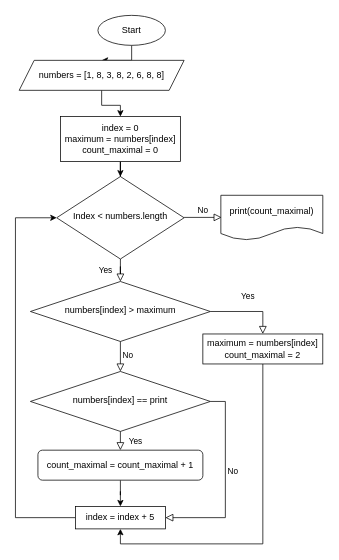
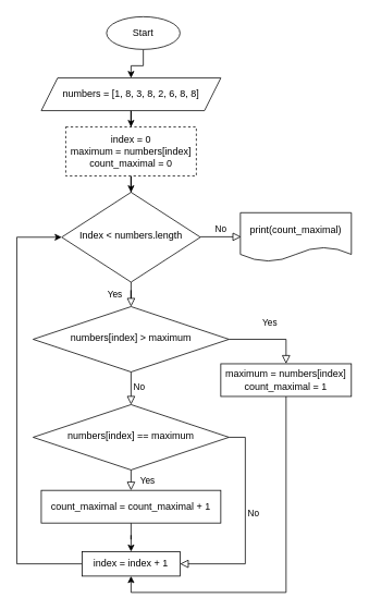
  <mxCell id="0" />
  <mxCell id="1" parent="0" />
  <mxCell id="2" value="Yes" style="rounded=0;html=1;jettySize=auto;orthogonalLoop=1;fontSize=11;endArrow=block;endFill=0;endSize=8;strokeWidth=1;shadow=0;labelBackgroundColor=none;edgeStyle=orthogonalEdgeStyle;exitX=0.5;exitY=1;exitDx=0;exitDy=0;" parent="1" source="4" target="5" edge="1"><mxGeometry y="20" relative="1" as="geometry"><mxPoint as="offset" /><mxPoint x="160" y="365" as="sourcePoint" /></mxGeometry></mxCell>
  <mxCell id="3" value="No" style="edgeStyle=orthogonalEdgeStyle;rounded=0;html=1;jettySize=auto;orthogonalLoop=1;fontSize=11;endArrow=block;endFill=0;endSize=8;strokeWidth=1;shadow=0;labelBackgroundColor=none;" parent="1" edge="1"><mxGeometry y="10" relative="1" as="geometry"><mxPoint as="offset" /><mxPoint x="245" y="289.5" as="sourcePoint" /><mxPoint x="295" y="289.5" as="targetPoint" /></mxGeometry></mxCell>
  <mxCell id="4" value="Index &amp;lt; numbers.length" style="rhombus;whiteSpace=wrap;html=1;shadow=0;fontFamily=Helvetica;fontSize=12;align=center;strokeWidth=1;spacing=6;spacingTop=-4;" parent="1" vertex="1"><mxGeometry x="75" y="235" width="170" height="110" as="geometry" /></mxCell>
  <mxCell id="5" value="numbers[index] &amp;gt; maximum" style="rhombus;whiteSpace=wrap;html=1;shadow=0;fontFamily=Helvetica;fontSize=12;align=center;strokeWidth=1;spacing=6;spacingTop=-4;" parent="1" vertex="1"><mxGeometry x="40" y="375" width="240" height="80" as="geometry" /></mxCell>
  <mxCell id="6" style="edgeStyle=orthogonalEdgeStyle;rounded=0;orthogonalLoop=1;jettySize=auto;html=1;entryX=0.5;entryY=0;entryDx=0;entryDy=0;" edge="1" parent="1" source="7" target="9"><mxGeometry relative="1" as="geometry" /></mxCell>
  <mxCell id="7" value="Start" style="ellipse;whiteSpace=wrap;html=1;" vertex="1" parent="1"><mxGeometry x="130" y="20" width="90" height="40" as="geometry" /></mxCell>
  <mxCell id="8" value="" style="edgeStyle=orthogonalEdgeStyle;rounded=0;orthogonalLoop=1;jettySize=auto;html=1;" edge="1" parent="1" source="9" target="11"><mxGeometry relative="1" as="geometry" /></mxCell>
- <mxCell id="9" value="numbers = [1, 8, 3, 8, 2, 6, 8, 8]&lt;br&gt;" style="shape=parallelogram;perimeter=parallelogramPerimeter;whiteSpace=wrap;html=1;fixedSize=1;" vertex="1" parent="1"><mxGeometry x="25" y="80" width="220" height="40" as="geometry" /></mxCell>
+ <mxCell id="9" value="numbers = [1, 8, 3, 8, 2, 6, 8, 8]&lt;br&gt;" style="shape=parallelogram;perimeter=parallelogramPerimeter;whiteSpace=wrap;html=1;fixedSize=1;" vertex="1" parent="1"><mxGeometry x="50" y="95" width="220" height="40" as="geometry" /></mxCell>
  <mxCell id="10" value="" style="edgeStyle=orthogonalEdgeStyle;rounded=0;orthogonalLoop=1;jettySize=auto;html=1;" edge="1" parent="1" source="11" target="4"><mxGeometry relative="1" as="geometry" /></mxCell>
- <mxCell id="11" value="index = 0&lt;br style=&quot;border-color: var(--border-color);&quot;&gt;maximum = numbers[index]&lt;br style=&quot;border-color: var(--border-color);&quot;&gt;count_maximal = 0" style="rounded=0;whiteSpace=wrap;html=1;" vertex="1" parent="1"><mxGeometry x="80" y="155" width="160" height="60" as="geometry" /></mxCell>
+ <mxCell id="11" value="index = 0&lt;br style=&quot;border-color: var(--border-color);&quot;&gt;maximum = numbers[index]&lt;br style=&quot;border-color: var(--border-color);&quot;&gt;count_maximal = 0" style="rounded=0;whiteSpace=wrap;html=1;dashed=1;" vertex="1" parent="1"><mxGeometry x="80" y="155" width="160" height="60" as="geometry" /></mxCell>
  <mxCell id="12" style="edgeStyle=orthogonalEdgeStyle;rounded=0;orthogonalLoop=1;jettySize=auto;html=1;entryX=0.5;entryY=1;entryDx=0;entryDy=0;" edge="1" parent="1" source="13" target="21"><mxGeometry relative="1" as="geometry"><Array as="points"><mxPoint x="350" y="725" /><mxPoint x="160" y="725" /></Array></mxGeometry></mxCell>
- <mxCell id="13" value="maximum = numbers[index]&lt;br style=&quot;border-color: var(--border-color);&quot;&gt;count_maximal = 2" style="rounded=0;whiteSpace=wrap;html=1;" vertex="1" parent="1"><mxGeometry x="270" y="445" width="160" height="40" as="geometry" /></mxCell>
+ <mxCell id="13" value="maximum = numbers[index]&lt;br style=&quot;border-color: var(--border-color);&quot;&gt;count_maximal = 1" style="rounded=0;whiteSpace=wrap;html=1;" vertex="1" parent="1"><mxGeometry x="270" y="445" width="160" height="40" as="geometry" /></mxCell>
  <mxCell id="14" value="No" style="rounded=0;html=1;jettySize=auto;orthogonalLoop=1;fontSize=11;endArrow=block;endFill=0;endSize=8;strokeWidth=1;shadow=0;labelBackgroundColor=none;edgeStyle=orthogonalEdgeStyle;exitX=0.5;exitY=1;exitDx=0;exitDy=0;entryX=0.5;entryY=0;entryDx=0;entryDy=0;" edge="1" parent="1" source="5" target="16"><mxGeometry x="-0.111" y="10" relative="1" as="geometry"><mxPoint as="offset" /><mxPoint x="60" y="585" as="sourcePoint" /><mxPoint x="160" y="505" as="targetPoint" /></mxGeometry></mxCell>
  <mxCell id="15" value="Yes" style="edgeStyle=orthogonalEdgeStyle;rounded=0;html=1;jettySize=auto;orthogonalLoop=1;fontSize=11;endArrow=block;endFill=0;endSize=8;strokeWidth=1;shadow=0;labelBackgroundColor=none;exitX=1;exitY=0.5;exitDx=0;exitDy=0;entryX=0.5;entryY=0;entryDx=0;entryDy=0;" edge="1" parent="1" source="5" target="13"><mxGeometry y="20" relative="1" as="geometry"><mxPoint as="offset" /><mxPoint x="390" y="365" as="sourcePoint" /><mxPoint x="160" y="495" as="targetPoint" /></mxGeometry></mxCell>
- <mxCell id="16" value="numbers[index] == print" style="rhombus;whiteSpace=wrap;html=1;shadow=0;fontFamily=Helvetica;fontSize=12;align=center;strokeWidth=1;spacing=6;spacingTop=-4;" vertex="1" parent="1"><mxGeometry x="40" y="495" width="240" height="80" as="geometry" /></mxCell>
+ <mxCell id="16" value="numbers[index] == maximum" style="rhombus;whiteSpace=wrap;html=1;shadow=0;fontFamily=Helvetica;fontSize=12;align=center;strokeWidth=1;spacing=6;spacingTop=-4;" vertex="1" parent="1"><mxGeometry x="40" y="495" width="240" height="80" as="geometry" /></mxCell>
  <mxCell id="17" value="Yes" style="edgeStyle=orthogonalEdgeStyle;rounded=0;html=1;jettySize=auto;orthogonalLoop=1;fontSize=11;endArrow=block;endFill=0;endSize=8;strokeWidth=1;shadow=0;labelBackgroundColor=none;exitX=0.5;exitY=1;exitDx=0;exitDy=0;entryX=0.5;entryY=0;entryDx=0;entryDy=0;" edge="1" parent="1" source="16" target="19"><mxGeometry y="20" relative="1" as="geometry"><mxPoint as="offset" /><mxPoint x="170" y="625" as="sourcePoint" /><mxPoint x="160" y="645" as="targetPoint" /></mxGeometry></mxCell>
  <mxCell id="18" value="" style="edgeStyle=orthogonalEdgeStyle;rounded=0;orthogonalLoop=1;jettySize=auto;html=1;" edge="1" parent="1" source="19" target="21"><mxGeometry relative="1" as="geometry" /></mxCell>
- <mxCell id="19" value="count_maximal = count_maximal + 1" style="whiteSpace=wrap;html=1;rounded=1;" vertex="1" parent="1"><mxGeometry x="50" y="600" width="220" height="40" as="geometry" /></mxCell>
+ <mxCell id="19" value="count_maximal = count_maximal + 1" style="rounded=0;whiteSpace=wrap;html=1;" vertex="1" parent="1"><mxGeometry x="50" y="600" width="220" height="40" as="geometry" /></mxCell>
  <mxCell id="20" style="edgeStyle=orthogonalEdgeStyle;rounded=0;orthogonalLoop=1;jettySize=auto;html=1;entryX=0;entryY=0.5;entryDx=0;entryDy=0;" edge="1" parent="1" source="21" target="4"><mxGeometry relative="1" as="geometry"><Array as="points"><mxPoint x="20" y="690" /><mxPoint x="20" y="290" /></Array></mxGeometry></mxCell>
- <mxCell id="21" value="index = index + 5" style="rounded=0;whiteSpace=wrap;html=1;" vertex="1" parent="1"><mxGeometry x="100" y="675" width="120" height="30" as="geometry" /></mxCell>
+ <mxCell id="21" value="index = index + 1" style="rounded=0;whiteSpace=wrap;html=1;" vertex="1" parent="1"><mxGeometry x="100" y="675" width="120" height="30" as="geometry" /></mxCell>
  <mxCell id="22" value="No" style="rounded=0;html=1;jettySize=auto;orthogonalLoop=1;fontSize=11;endArrow=block;endFill=0;endSize=8;strokeWidth=1;shadow=0;labelBackgroundColor=none;edgeStyle=orthogonalEdgeStyle;exitX=1;exitY=0.5;exitDx=0;exitDy=0;entryX=1;entryY=0.5;entryDx=0;entryDy=0;" edge="1" parent="1" source="16" target="21"><mxGeometry x="-0.111" y="10" relative="1" as="geometry"><mxPoint as="offset" /><mxPoint x="180" y="475" as="sourcePoint" /><mxPoint x="300" y="665" as="targetPoint" /></mxGeometry></mxCell>
  <mxCell id="23" value="print(count_maximal)" style="shape=document;whiteSpace=wrap;html=1;boundedLbl=1;" vertex="1" parent="1"><mxGeometry x="294" y="260" width="136" height="60" as="geometry" /></mxCell>
